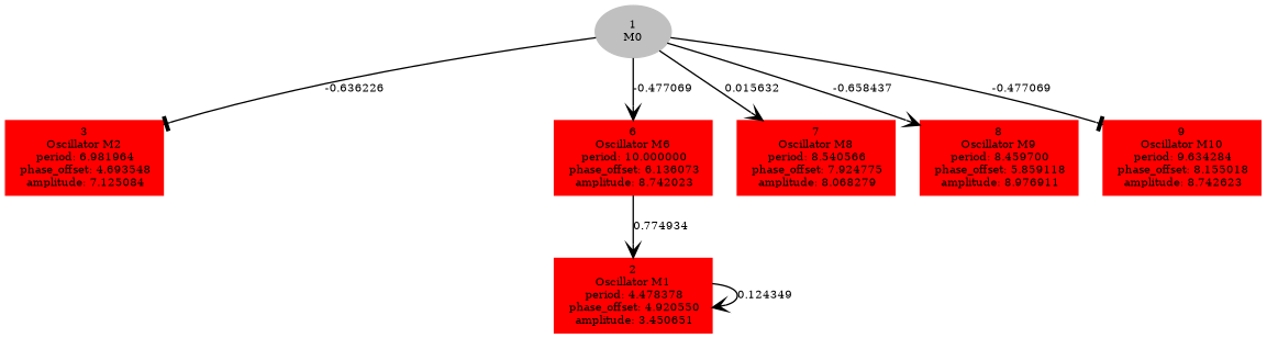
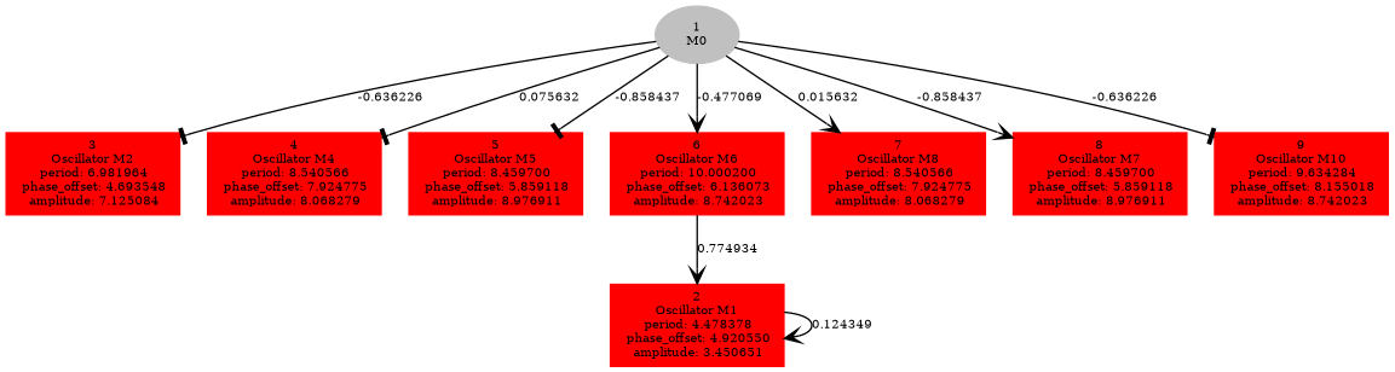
  digraph {
    forcelabels=true
    node [color=red fontsize=8 style=filled shape=box]
    edge [arrowhead=vee fontsize=8]
    n1 [color=grey label=<1<BR/>M0> shape=""]
    n2 [label=<3<BR />Oscillator M2<BR /> period: 6.981964<BR /> phase_offset: 4.693548<BR /> amplitude: 7.125084>]
-   n5 [label=<6<BR />Oscillator M6<BR /> period: 10.000000<BR /> phase_offset: 6.136073<BR /> amplitude: 8.742023>]
+   n3 [label=<4<BR />Oscillator M4<BR /> period: 8.540566<BR /> phase_offset: 7.924775<BR /> amplitude: 8.068279>]
+   n4 [label=<5<BR />Oscillator M5<BR /> period: 8.459700<BR /> phase_offset: 5.859118<BR /> amplitude: 8.976911>]
+   n5 [label=<6<BR />Oscillator M6<BR /> period: 10.000200<BR /> phase_offset: 6.136073<BR /> amplitude: 8.742023>]
    n6 [label=<7<BR />Oscillator M8<BR /> period: 8.540566<BR /> phase_offset: 7.924775<BR /> amplitude: 8.068279>]
-   n7 [label=<8<BR />Oscillator M9<BR /> period: 8.459700<BR /> phase_offset: 5.859118<BR /> amplitude: 8.976911>]
-   n8 [label=<9<BR />Oscillator M10<BR /> period: 9.634284<BR /> phase_offset: 8.155018<BR /> amplitude: 8.742623>]
+   n7 [label=<8<BR />Oscillator M7<BR /> period: 8.459700<BR /> phase_offset: 5.859118<BR /> amplitude: 8.976911>]
+   n8 [label=<9<BR />Oscillator M10<BR /> period: 9.634284<BR /> phase_offset: 8.155018<BR /> amplitude: 8.742023>]
    n9 [label=<2<BR />Oscillator M1<BR /> period: 4.478378<BR /> phase_offset: 4.920550<BR /> amplitude: 3.450651>]
    n1 -> n2 [arrowhead=tee label="-0.636226 "]
+   n1 -> n3 [arrowhead=tee label="0.075632 "]
+   n1 -> n4 [arrowhead=tee label="-0.858437 "]
    n1 -> n5 [label="-0.477069 "]
    n1 -> n6 [label="0.015632 "]
-   n1 -> n7 [label="-0.658437 "]
-   n1 -> n8 [arrowhead=tee label="-0.477069 "]
+   n1 -> n7 [label="-0.858437 "]
+   n1 -> n8 [arrowhead=tee label="-0.636226 "]
    n5 -> n9 [label="0.774934 "]
    n9 -> n9 [label="0.124349 "]
  }
